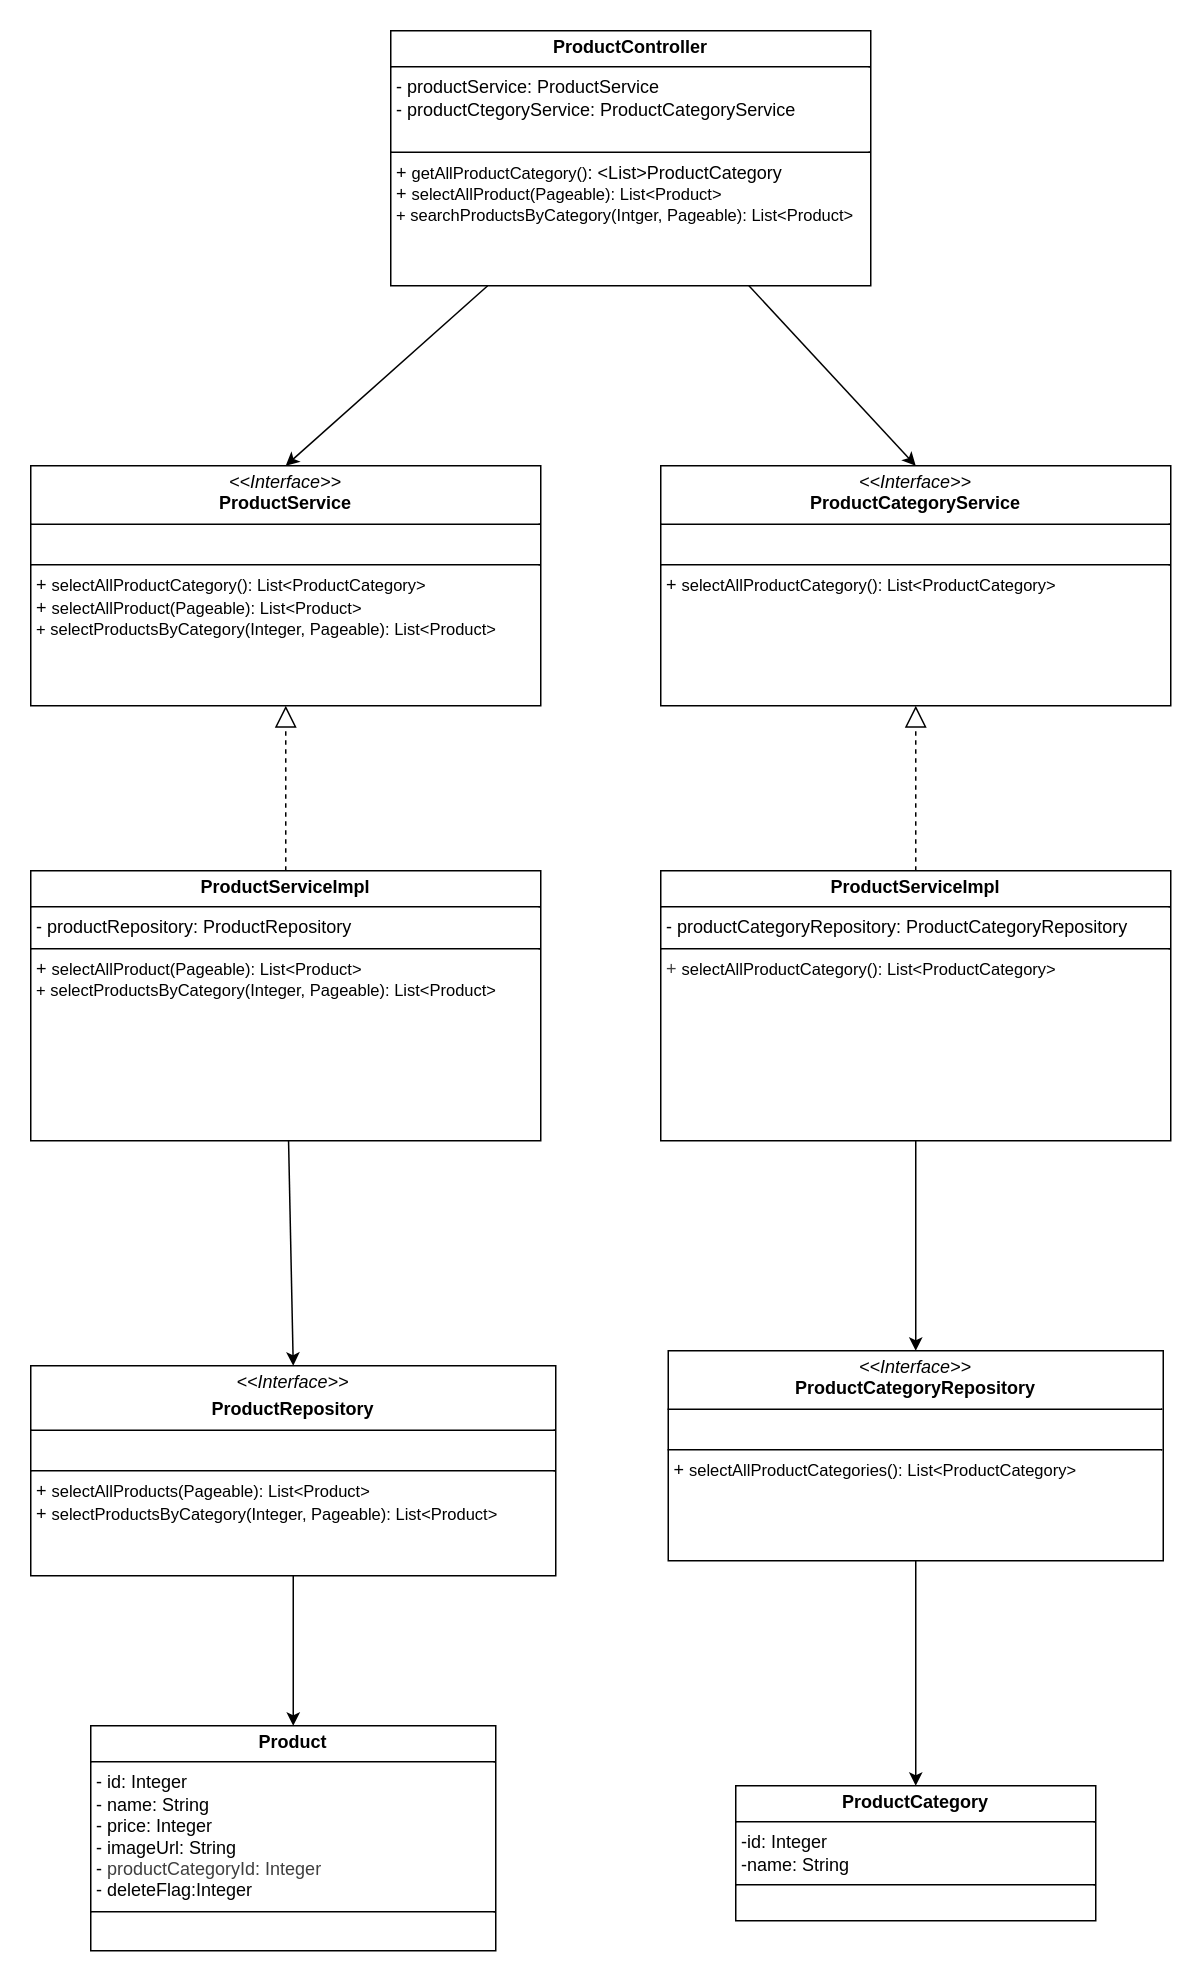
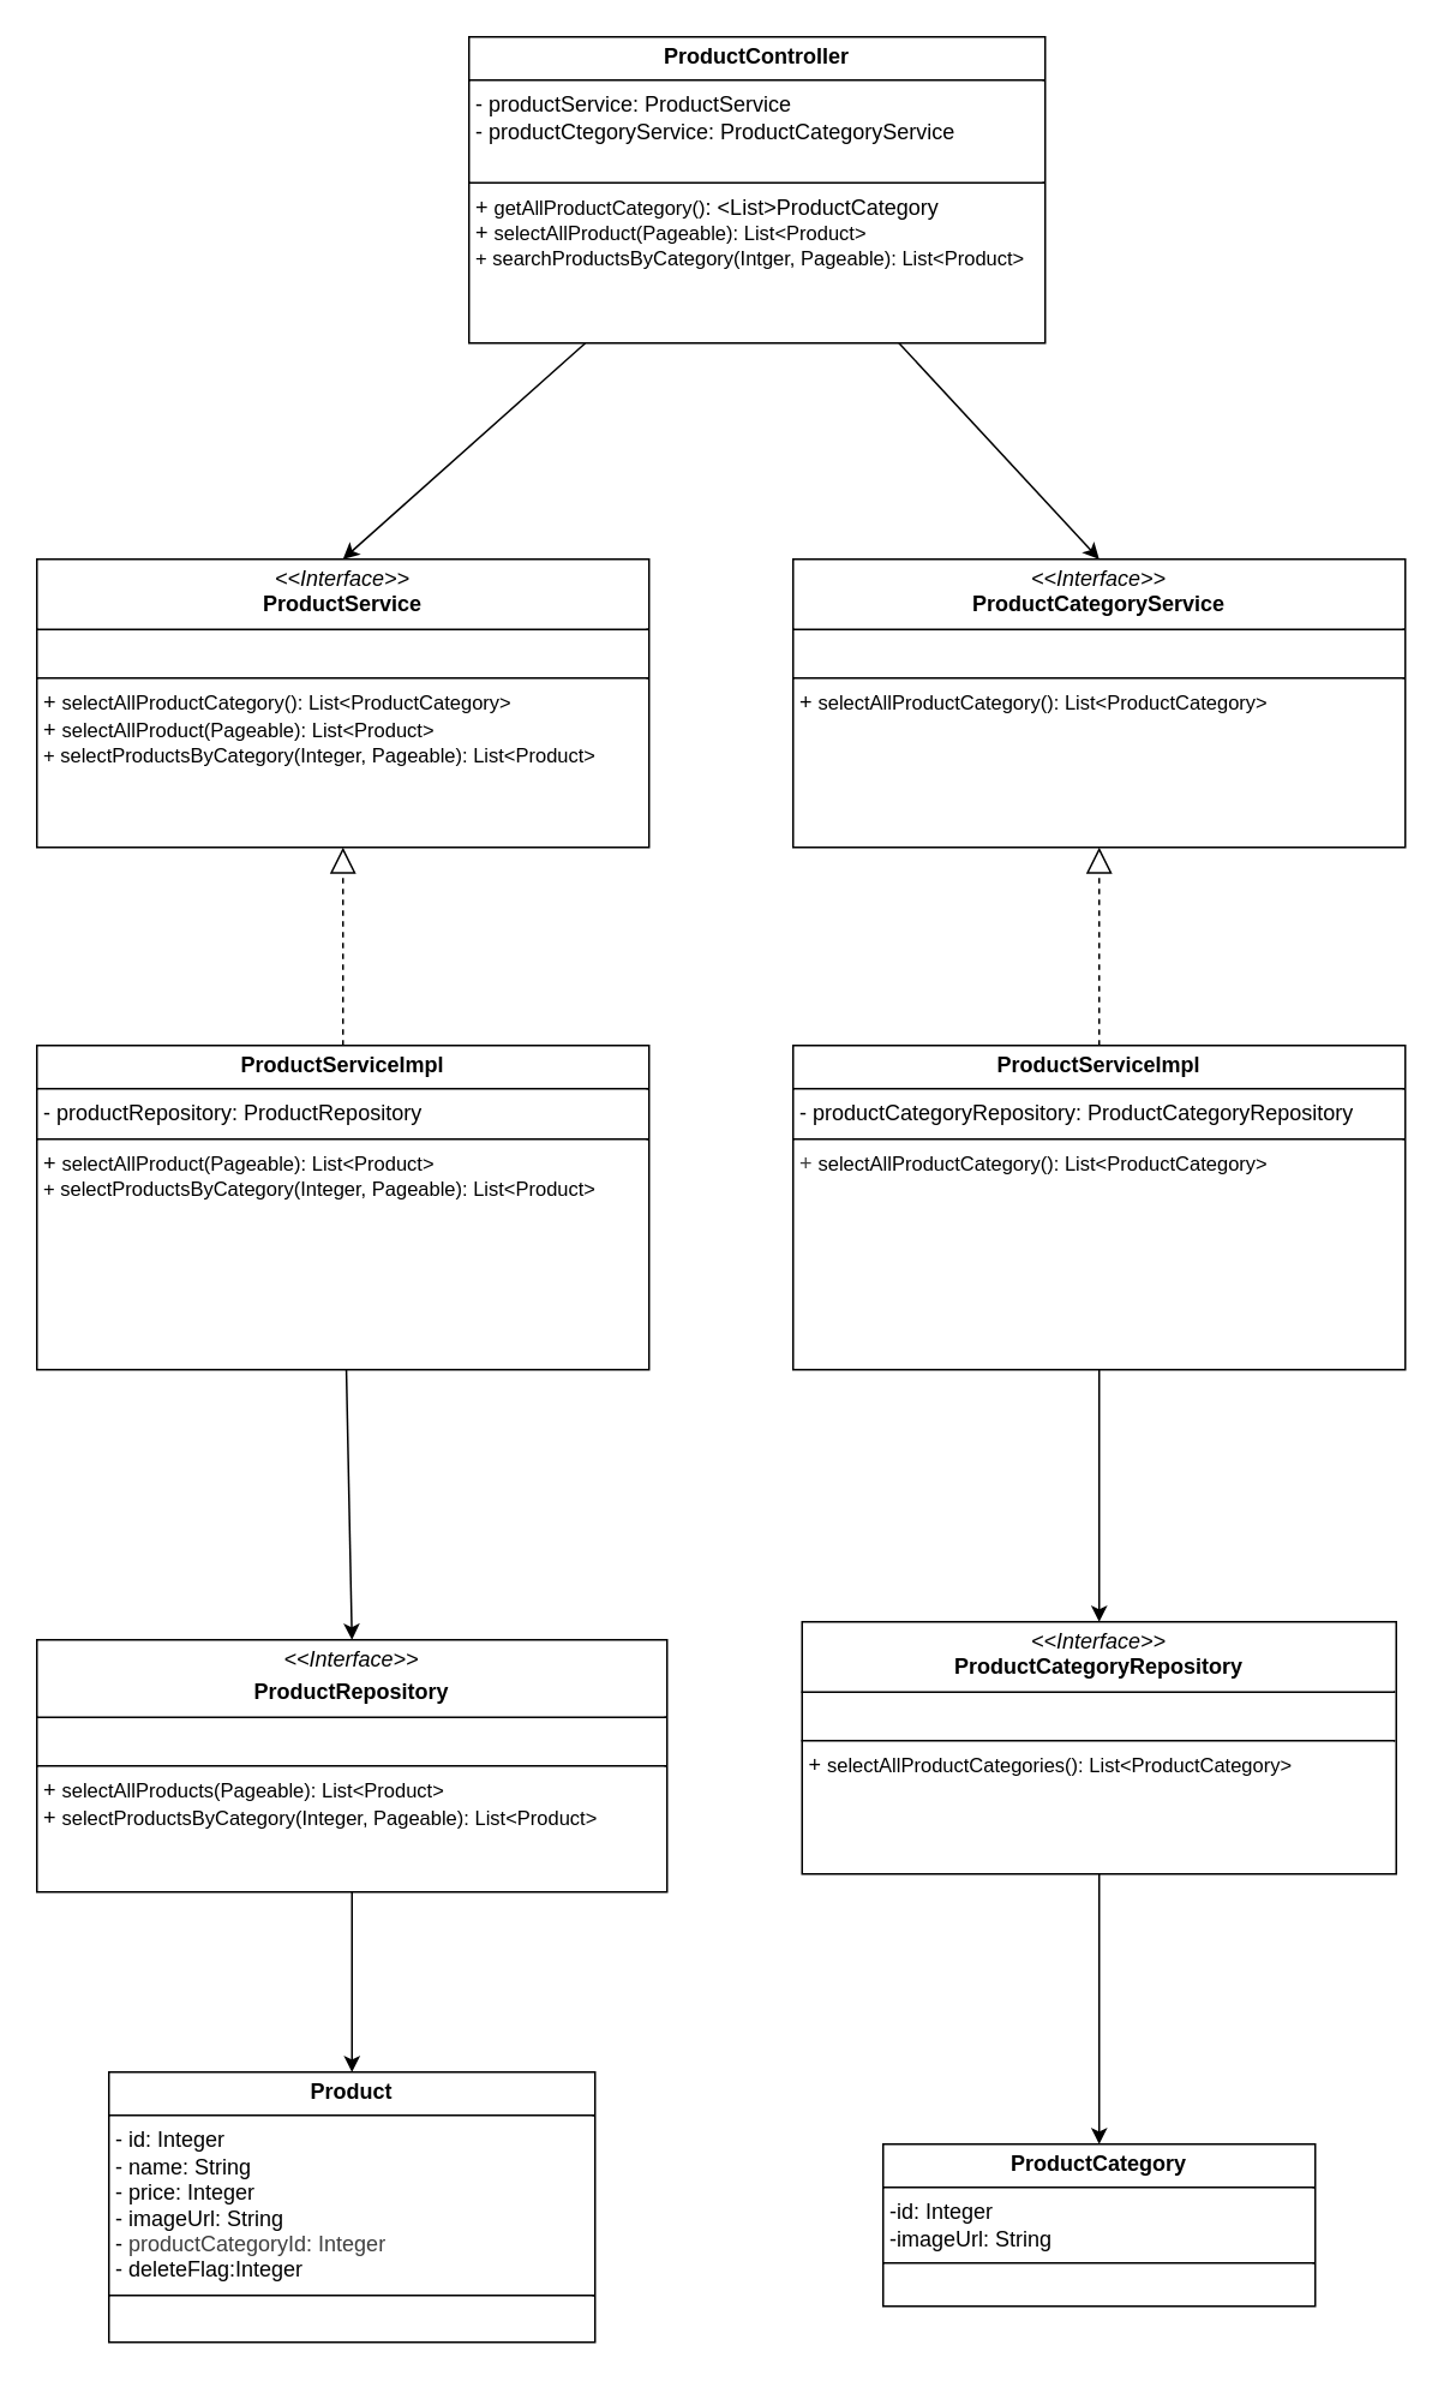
  <mxCell id="0" />
  <mxCell id="1" parent="0" />
  <mxCell id="2" style="edgeStyle=none;html=1;entryX=0.5;entryY=0;entryDx=0;entryDy=0;" parent="1" source="4" target="5" edge="1"><mxGeometry relative="1" as="geometry" /></mxCell>
  <mxCell id="3" style="edgeStyle=none;html=1;entryX=0.5;entryY=0;entryDx=0;entryDy=0;" parent="1" source="4" target="18" edge="1"><mxGeometry relative="1" as="geometry" /></mxCell>
  <mxCell id="4" value="&lt;p style=&quot;margin:0px;margin-top:4px;text-align:center;&quot;&gt;&lt;b&gt;ProductController&lt;/b&gt;&lt;/p&gt;&lt;hr size=&quot;1&quot; style=&quot;border-style:solid;&quot;&gt;&lt;p style=&quot;margin:0px;margin-left:4px;&quot;&gt;- productService: ProductService&lt;/p&gt;&lt;p style=&quot;margin:0px;margin-left:4px;&quot;&gt;- productCtegoryService: ProductCategoryService&lt;/p&gt;&lt;p style=&quot;margin:0px;margin-left:4px;&quot;&gt;&lt;br&gt;&lt;/p&gt;&lt;hr size=&quot;1&quot; style=&quot;border-style:solid;&quot;&gt;&lt;p style=&quot;margin:0px;margin-left:4px;&quot;&gt;+&amp;nbsp;&lt;span style=&quot;background-color: rgb(255, 255, 255); color: rgb(0, 0, 0); font-size: 11px; text-align: center; text-wrap-mode: nowrap;&quot;&gt;getAllProductCategory()&lt;/span&gt;&lt;span style=&quot;background-color: transparent;&quot;&gt;: &amp;lt;List&amp;gt;ProductCategory&lt;/span&gt;&lt;/p&gt;&lt;p style=&quot;margin:0px;margin-left:4px;&quot;&gt;+&amp;nbsp;&lt;span style=&quot;background-color: rgb(255, 255, 255); color: rgb(0, 0, 0); font-size: 11px; text-align: center; text-wrap-mode: nowrap;&quot;&gt;selectAllProduct(Pageable):&amp;nbsp;&lt;/span&gt;&lt;span style=&quot;background-color: rgb(255, 255, 255); color: rgb(0, 0, 0); font-size: 11px; text-align: center; text-wrap-mode: nowrap;&quot;&gt;List&amp;lt;Product&amp;gt;&lt;/span&gt;&lt;/p&gt;&lt;p style=&quot;margin:0px;margin-left:4px;&quot;&gt;&lt;span style=&quot;background-color: rgb(255, 255, 255); color: rgb(0, 0, 0); font-size: 11px; text-align: center; text-wrap-mode: nowrap;&quot;&gt;+&amp;nbsp;&lt;/span&gt;&lt;span style=&quot;background-color: rgb(255, 255, 255); color: rgb(0, 0, 0); font-size: 11px; text-align: center; text-wrap-mode: nowrap;&quot;&gt;searchProductsByCategory(Intger, Pageable):&amp;nbsp;&lt;/span&gt;&lt;span style=&quot;background-color: rgb(255, 255, 255); color: rgb(0, 0, 0); font-size: 11px; text-align: center; text-wrap-mode: nowrap;&quot;&gt;List&amp;lt;Product&amp;gt;&lt;/span&gt;&lt;/p&gt;&lt;p style=&quot;margin:0px;margin-left:4px;&quot;&gt;&lt;span style=&quot;background-color: transparent;&quot;&gt;&lt;br&gt;&lt;/span&gt;&lt;/p&gt;" style="verticalAlign=top;align=left;overflow=fill;html=1;whiteSpace=wrap;" parent="1" vertex="1"><mxGeometry x="260" y="20" width="320" height="170" as="geometry" /></mxCell>
  <mxCell id="5" value="&lt;p style=&quot;margin:0px;margin-top:4px;text-align:center;&quot;&gt;&lt;i&gt;&amp;lt;&amp;lt;Interface&amp;gt;&amp;gt;&lt;/i&gt;&lt;br&gt;&lt;b&gt;ProductService&lt;/b&gt;&lt;/p&gt;&lt;hr size=&quot;1&quot; style=&quot;border-style:solid;&quot;&gt;&lt;p style=&quot;margin:0px;margin-left:4px;&quot;&gt;&lt;br&gt;&lt;/p&gt;&lt;hr size=&quot;1&quot; style=&quot;border-style:solid;&quot;&gt;&lt;p style=&quot;margin:0px;margin-left:4px;&quot;&gt;+&amp;nbsp;&lt;span style=&quot;color: rgb(0, 0, 0); font-size: 11px; text-align: center; text-wrap-mode: nowrap; background-color: rgb(255, 255, 255);&quot;&gt;selectAllProductCategory():&amp;nbsp;&lt;/span&gt;&lt;span style=&quot;color: rgb(0, 0, 0); font-size: 11px; text-align: center; text-wrap-mode: nowrap; background-color: rgb(255, 255, 255);&quot;&gt;List&amp;lt;ProductCategory&amp;gt;&lt;/span&gt;&lt;br&gt;+&amp;nbsp;&lt;span style=&quot;background-color: rgb(255, 255, 255); color: rgb(0, 0, 0); font-size: 11px; text-align: center; text-wrap-mode: nowrap;&quot;&gt;selectAllProduct(Pageable):&amp;nbsp;&lt;/span&gt;&lt;span style=&quot;background-color: rgb(255, 255, 255); color: rgb(0, 0, 0); font-size: 11px; text-align: center; text-wrap-mode: nowrap;&quot;&gt;List&amp;lt;Product&amp;gt;&lt;/span&gt;&lt;/p&gt;&lt;p style=&quot;margin:0px;margin-left:4px;&quot;&gt;&lt;span style=&quot;background-color: rgb(255, 255, 255); color: rgb(0, 0, 0); font-size: 11px; text-align: center; text-wrap-mode: nowrap;&quot;&gt;+&amp;nbsp;&lt;/span&gt;&lt;span style=&quot;background-color: rgb(255, 255, 255); color: rgb(0, 0, 0); font-size: 11px; text-align: center; text-wrap-mode: nowrap;&quot;&gt;selectProductsByCategory(Integer, Pageable):&amp;nbsp;&lt;/span&gt;&lt;span style=&quot;background-color: rgb(255, 255, 255); color: rgb(0, 0, 0); font-size: 11px; text-align: center; text-wrap-mode: nowrap;&quot;&gt;List&amp;lt;Product&amp;gt;&lt;/span&gt;&lt;/p&gt;" style="verticalAlign=top;align=left;overflow=fill;html=1;whiteSpace=wrap;" parent="1" vertex="1"><mxGeometry x="20" y="310" width="340" height="160" as="geometry" /></mxCell>
  <mxCell id="6" style="edgeStyle=none;html=1;entryX=0.5;entryY=0;entryDx=0;entryDy=0;" parent="1" source="8" target="10" edge="1"><mxGeometry relative="1" as="geometry" /></mxCell>
  <mxCell id="7" style="edgeStyle=none;html=1;entryX=0.5;entryY=0;entryDx=0;entryDy=0;exitX=0.5;exitY=1;exitDx=0;exitDy=0;" parent="1" source="16" target="12" edge="1"><mxGeometry relative="1" as="geometry" /></mxCell>
  <mxCell id="8" value="&lt;p style=&quot;margin:0px;margin-top:4px;text-align:center;&quot;&gt;&lt;b&gt;ProductServiceImpl&lt;/b&gt;&lt;/p&gt;&lt;hr size=&quot;1&quot; style=&quot;border-style:solid;&quot;&gt;&lt;p style=&quot;margin:0px;margin-left:4px;&quot;&gt;- productRepository: ProductRepository&lt;/p&gt;&lt;hr size=&quot;1&quot; style=&quot;border-style:solid;&quot;&gt;&lt;p style=&quot;margin: 0px 0px 0px 4px;&quot;&gt;+&amp;nbsp;&lt;span style=&quot;background-color: rgb(255, 255, 255); font-size: 11px; text-align: center; text-wrap-mode: nowrap; color: rgb(0, 0, 0);&quot;&gt;selectAllProduct(Pageable):&amp;nbsp;&lt;/span&gt;&lt;span style=&quot;background-color: rgb(255, 255, 255); font-size: 11px; text-align: center; text-wrap-mode: nowrap; color: rgb(0, 0, 0);&quot;&gt;List&amp;lt;Product&amp;gt;&lt;/span&gt;&lt;/p&gt;&lt;p style=&quot;margin: 0px 0px 0px 4px;&quot;&gt;&lt;span style=&quot;background-color: rgb(255, 255, 255); font-size: 11px; text-align: center; text-wrap-mode: nowrap; color: rgb(0, 0, 0);&quot;&gt;+&amp;nbsp;&lt;/span&gt;&lt;span style=&quot;background-color: rgb(255, 255, 255); font-size: 11px; text-align: center; text-wrap-mode: nowrap; color: rgb(0, 0, 0);&quot;&gt;selectProductsByCategory(Integer, Pageable):&amp;nbsp;&lt;/span&gt;&lt;span style=&quot;background-color: rgb(255, 255, 255); font-size: 11px; text-align: center; text-wrap-mode: nowrap; color: rgb(0, 0, 0);&quot;&gt;List&amp;lt;Product&amp;gt;&lt;/span&gt;&lt;/p&gt;" style="verticalAlign=top;align=left;overflow=fill;html=1;whiteSpace=wrap;" parent="1" vertex="1"><mxGeometry x="20" y="580" width="340" height="180" as="geometry" /></mxCell>
  <mxCell id="9" style="edgeStyle=none;html=1;entryX=0.5;entryY=0;entryDx=0;entryDy=0;" parent="1" source="10" target="13" edge="1"><mxGeometry relative="1" as="geometry" /></mxCell>
  <mxCell id="10" value="&lt;p style=&quot;margin:0px;margin-top:4px;text-align:center;&quot;&gt;&lt;i&gt;&amp;lt;&amp;lt;Interface&amp;gt;&amp;gt;&lt;/i&gt;&lt;/p&gt;&lt;p style=&quot;margin:0px;margin-top:4px;text-align:center;&quot;&gt;&lt;b&gt;ProductRepository&lt;br&gt;&lt;/b&gt;&lt;/p&gt;&lt;hr size=&quot;1&quot; style=&quot;border-style:solid;&quot;&gt;&lt;p style=&quot;margin:0px;margin-left:4px;&quot;&gt;&lt;br&gt;&lt;/p&gt;&lt;hr size=&quot;1&quot; style=&quot;border-style:solid;&quot;&gt;&lt;p style=&quot;margin:0px;margin-left:4px;&quot;&gt;+&amp;nbsp;&lt;span style=&quot;color: rgb(0, 0, 0); font-size: 11px; text-align: center; text-wrap-mode: nowrap; background-color: rgb(255, 255, 255);&quot;&gt;selectAllProducts(Pageable):&amp;nbsp;&lt;/span&gt;&lt;span style=&quot;color: rgb(0, 0, 0); font-size: 11px; text-align: center; text-wrap-mode: nowrap; background-color: rgb(255, 255, 255);&quot;&gt;List&amp;lt;Product&amp;gt;&lt;/span&gt;&lt;br&gt;+&amp;nbsp;&lt;span style=&quot;background-color: rgb(255, 255, 255); color: rgb(0, 0, 0); font-size: 11px; text-align: center; text-wrap-mode: nowrap;&quot;&gt;selectProductsByCategory(Integer, Pageable):&amp;nbsp;&lt;/span&gt;&lt;span style=&quot;background-color: rgb(255, 255, 255); color: rgb(0, 0, 0); font-size: 11px; text-align: center; text-wrap-mode: nowrap;&quot;&gt;List&amp;lt;Product&amp;gt;&lt;/span&gt;&lt;/p&gt;" style="verticalAlign=top;align=left;overflow=fill;html=1;whiteSpace=wrap;" parent="1" vertex="1"><mxGeometry x="20" y="910" width="350" height="140" as="geometry" /></mxCell>
  <mxCell id="11" style="edgeStyle=none;html=1;entryX=0.5;entryY=0;entryDx=0;entryDy=0;" parent="1" source="12" target="14" edge="1"><mxGeometry relative="1" as="geometry" /></mxCell>
  <mxCell id="12" value="&lt;p style=&quot;margin:0px;margin-top:4px;text-align:center;&quot;&gt;&lt;i&gt;&amp;lt;&amp;lt;Interface&amp;gt;&amp;gt;&lt;/i&gt;&lt;br&gt;&lt;b&gt;ProductCategoryRepository&lt;/b&gt;&lt;/p&gt;&lt;hr size=&quot;1&quot; style=&quot;border-style:solid;&quot;&gt;&lt;p style=&quot;margin:0px;margin-left:4px;&quot;&gt;&lt;br&gt;&lt;/p&gt;&lt;hr size=&quot;1&quot; style=&quot;border-style:solid;&quot;&gt;&lt;p style=&quot;margin:0px;margin-left:4px;&quot;&gt;+&amp;nbsp;&lt;span style=&quot;background-color: rgb(255, 255, 255); color: rgb(0, 0, 0); font-size: 11px; text-align: center; text-wrap-mode: nowrap;&quot;&gt;selectAllProductCategories():&amp;nbsp;&lt;/span&gt;&lt;span style=&quot;background-color: rgb(255, 255, 255); color: rgb(0, 0, 0); font-size: 11px; text-align: center; text-wrap-mode: nowrap;&quot;&gt;List&amp;lt;ProductCategory&amp;gt;&lt;/span&gt;&lt;/p&gt;" style="verticalAlign=top;align=left;overflow=fill;html=1;whiteSpace=wrap;" parent="1" vertex="1"><mxGeometry x="445" y="900" width="330" height="140" as="geometry" /></mxCell>
  <mxCell id="13" value="&lt;p style=&quot;margin:0px;margin-top:4px;text-align:center;&quot;&gt;&lt;b&gt;Product&lt;/b&gt;&lt;/p&gt;&lt;hr size=&quot;1&quot; style=&quot;border-style:solid;&quot;&gt;&lt;p style=&quot;margin: 0px 0px 0px 4px;&quot;&gt;- id: Integer&lt;/p&gt;&lt;p style=&quot;margin: 0px 0px 0px 4px;&quot;&gt;- name: String&lt;/p&gt;&lt;p style=&quot;margin: 0px 0px 0px 4px;&quot;&gt;- price: Integer&lt;/p&gt;&lt;p style=&quot;margin: 0px 0px 0px 4px;&quot;&gt;&lt;span style=&quot;background-color: transparent;&quot;&gt;- imageUrl: String&lt;/span&gt;&lt;/p&gt;&lt;p style=&quot;margin: 0px 0px 0px 4px;&quot;&gt;-&lt;span style=&quot;background-color: transparent; color: rgb(63, 63, 63);&quot;&gt;&amp;nbsp;productCategoryId: Integer&lt;/span&gt;&lt;/p&gt;&lt;p style=&quot;margin: 0px 0px 0px 4px;&quot;&gt;- deleteFlag:Integer&lt;/p&gt;&lt;hr size=&quot;1&quot; style=&quot;border-style:solid;&quot;&gt;&lt;p style=&quot;margin:0px;margin-left:4px;&quot;&gt;&lt;br&gt;&lt;/p&gt;" style="verticalAlign=top;align=left;overflow=fill;html=1;whiteSpace=wrap;" parent="1" vertex="1"><mxGeometry x="60" y="1150" width="270" height="150" as="geometry" /></mxCell>
- <mxCell id="14" value="&lt;p style=&quot;margin:0px;margin-top:4px;text-align:center;&quot;&gt;&lt;b&gt;ProductCategory&lt;/b&gt;&lt;/p&gt;&lt;hr size=&quot;1&quot; style=&quot;border-style:solid;&quot;&gt;&lt;p style=&quot;margin:0px;margin-left:4px;&quot;&gt;-id: Integer&lt;/p&gt;&lt;p style=&quot;margin:0px;margin-left:4px;&quot;&gt;-name: String&lt;/p&gt;&lt;hr size=&quot;1&quot; style=&quot;border-style:solid;&quot;&gt;&lt;p style=&quot;margin:0px;margin-left:4px;&quot;&gt;&lt;br&gt;&lt;/p&gt;" style="verticalAlign=top;align=left;overflow=fill;html=1;whiteSpace=wrap;" parent="1" vertex="1"><mxGeometry x="490" y="1190" width="240" height="90" as="geometry" /></mxCell>
+ <mxCell id="14" value="&lt;p style=&quot;margin:0px;margin-top:4px;text-align:center;&quot;&gt;&lt;b&gt;ProductCategory&lt;/b&gt;&lt;/p&gt;&lt;hr size=&quot;1&quot; style=&quot;border-style:solid;&quot;&gt;&lt;p style=&quot;margin:0px;margin-left:4px;&quot;&gt;-id: Integer&lt;/p&gt;&lt;p style=&quot;margin:0px;margin-left:4px;&quot;&gt;-imageUrl: String&lt;/p&gt;&lt;hr size=&quot;1&quot; style=&quot;border-style:solid;&quot;&gt;&lt;p style=&quot;margin:0px;margin-left:4px;&quot;&gt;&lt;br&gt;&lt;/p&gt;" style="verticalAlign=top;align=left;overflow=fill;html=1;whiteSpace=wrap;" parent="1" vertex="1"><mxGeometry x="490" y="1190" width="240" height="90" as="geometry" /></mxCell>
  <mxCell id="15" value="" style="endArrow=block;dashed=1;endFill=0;endSize=12;html=1;entryX=0.5;entryY=1;entryDx=0;entryDy=0;exitX=0.5;exitY=0;exitDx=0;exitDy=0;" parent="1" source="8" target="5" edge="1"><mxGeometry width="160" relative="1" as="geometry"><mxPoint x="250" y="610" as="sourcePoint" /><mxPoint x="410" y="610" as="targetPoint" /></mxGeometry></mxCell>
  <mxCell id="16" value="&lt;p style=&quot;margin:0px;margin-top:4px;text-align:center;&quot;&gt;&lt;b&gt;ProductServiceImpl&lt;/b&gt;&lt;/p&gt;&lt;hr size=&quot;1&quot; style=&quot;border-style:solid;&quot;&gt;&lt;p style=&quot;margin:0px;margin-left:4px;&quot;&gt;- productCategoryRepository: ProductCategoryRepository&lt;/p&gt;&lt;hr size=&quot;1&quot; style=&quot;border-style:solid;&quot;&gt;&lt;p style=&quot;margin: 0px 0px 0px 4px;&quot;&gt;&lt;span style=&quot;color: rgb(63, 63, 63);&quot;&gt;+&amp;nbsp;&lt;/span&gt;&lt;span style=&quot;text-wrap-mode: nowrap; font-size: 11px; text-align: center; background-color: rgb(255, 255, 255); color: rgb(0, 0, 0);&quot;&gt;selectAllProductCategory():&amp;nbsp;&lt;/span&gt;&lt;span style=&quot;text-wrap-mode: nowrap; font-size: 11px; text-align: center; background-color: rgb(255, 255, 255); color: rgb(0, 0, 0);&quot;&gt;List&amp;lt;ProductCategory&amp;gt;&lt;/span&gt;&lt;/p&gt;" style="verticalAlign=top;align=left;overflow=fill;html=1;whiteSpace=wrap;" parent="1" vertex="1"><mxGeometry x="440" y="580" width="340" height="180" as="geometry" /></mxCell>
  <mxCell id="17" value="" style="endArrow=block;dashed=1;endFill=0;endSize=12;html=1;exitX=0.5;exitY=0;exitDx=0;exitDy=0;entryX=0.5;entryY=1;entryDx=0;entryDy=0;" parent="1" source="16" target="18" edge="1"><mxGeometry width="160" relative="1" as="geometry"><mxPoint x="450" y="560" as="sourcePoint" /><mxPoint x="640" y="500" as="targetPoint" /></mxGeometry></mxCell>
  <mxCell id="18" value="&lt;p style=&quot;margin:0px;margin-top:4px;text-align:center;&quot;&gt;&lt;i&gt;&amp;lt;&amp;lt;Interface&amp;gt;&amp;gt;&lt;/i&gt;&lt;br&gt;&lt;b&gt;ProductCategoryService&lt;/b&gt;&lt;/p&gt;&lt;hr size=&quot;1&quot; style=&quot;border-style:solid;&quot;&gt;&lt;p style=&quot;margin:0px;margin-left:4px;&quot;&gt;&lt;br&gt;&lt;/p&gt;&lt;hr size=&quot;1&quot; style=&quot;border-style:solid;&quot;&gt;&lt;p style=&quot;margin:0px;margin-left:4px;&quot;&gt;+&amp;nbsp;&lt;span style=&quot;color: rgb(0, 0, 0); font-size: 11px; text-align: center; text-wrap-mode: nowrap; background-color: rgb(255, 255, 255);&quot;&gt;selectAllProductCategory():&amp;nbsp;&lt;/span&gt;&lt;span style=&quot;color: rgb(0, 0, 0); font-size: 11px; text-align: center; text-wrap-mode: nowrap; background-color: rgb(255, 255, 255);&quot;&gt;List&amp;lt;ProductCategory&amp;gt;&lt;/span&gt;&lt;br&gt;&lt;br&gt;&lt;/p&gt;" style="verticalAlign=top;align=left;overflow=fill;html=1;whiteSpace=wrap;" parent="1" vertex="1"><mxGeometry x="440" y="310" width="340" height="160" as="geometry" /></mxCell>
